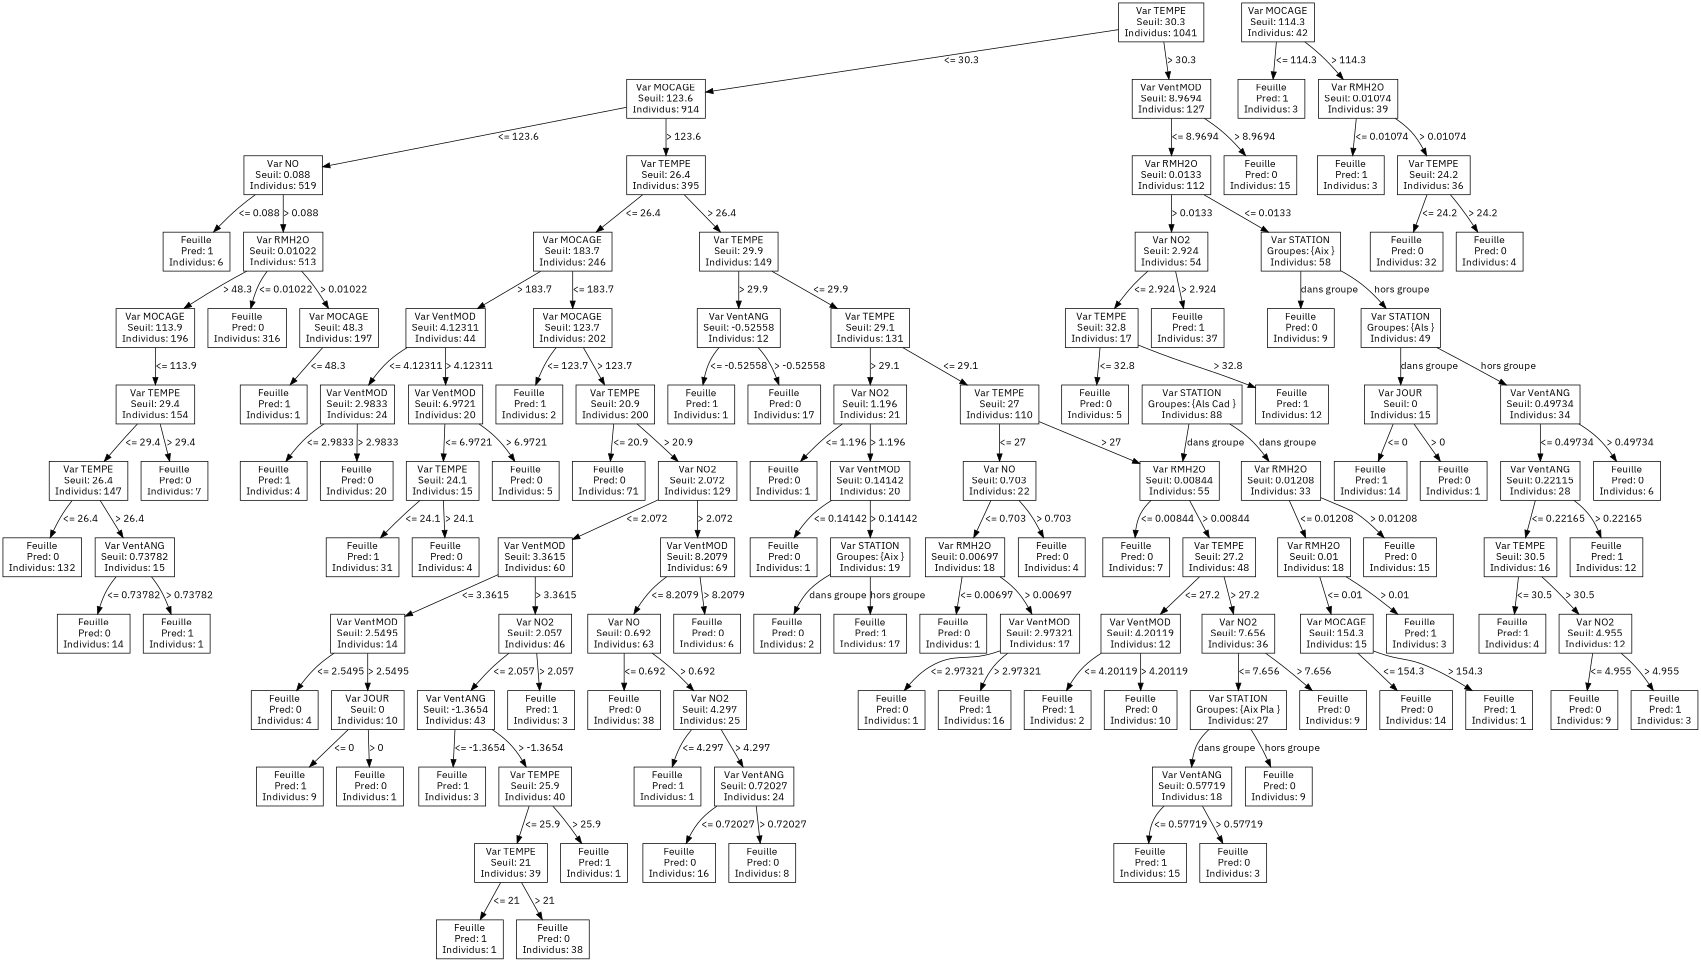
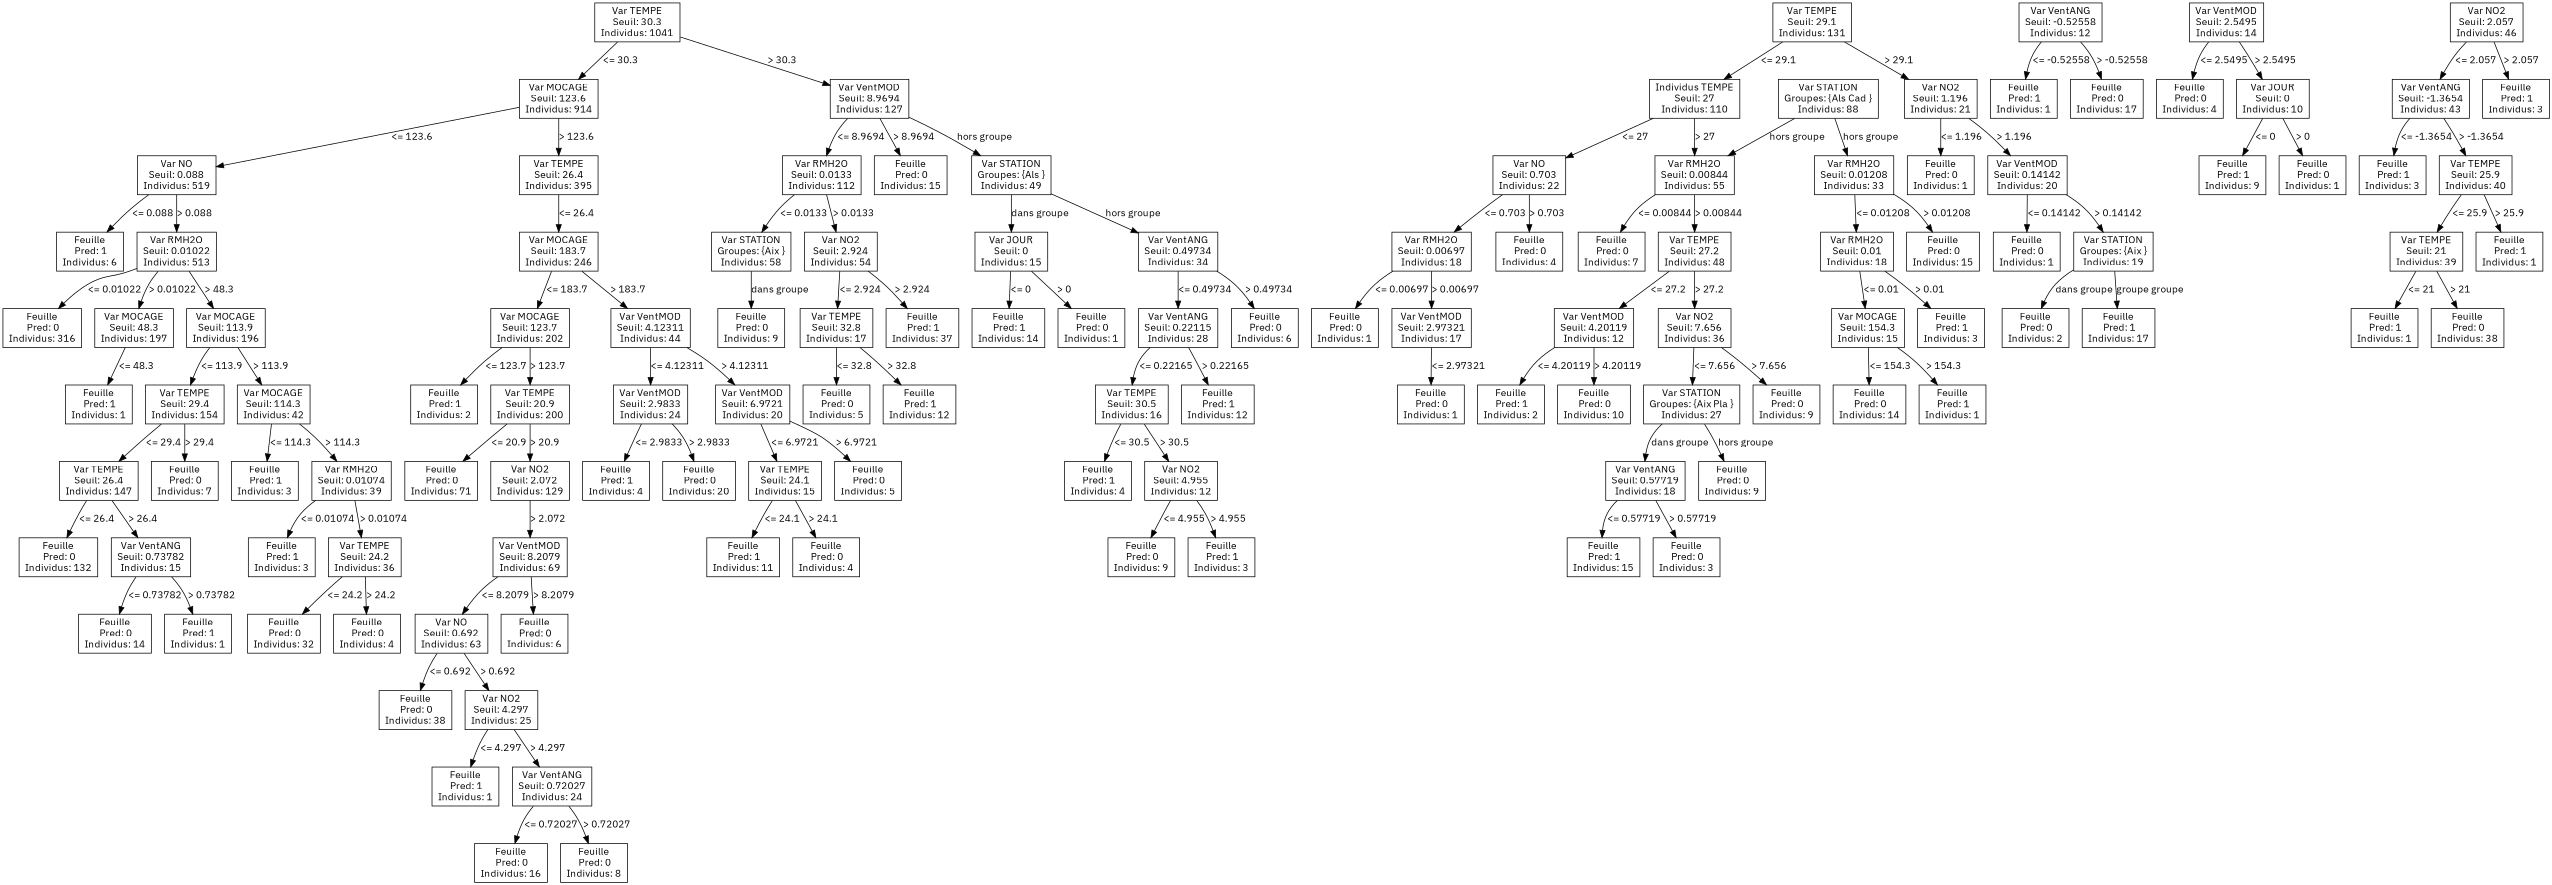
  digraph {
    fontname="IBM Plex Sans"
    node [fontname="IBM Plex Sans" shape=box]
    edge [fontname="IBM Plex Sans"]
    n1 [label="Var TEMPE\nSeuil: 30.3\nIndividus: 1041"]
    n2 [label="Var MOCAGE\nSeuil: 123.6\nIndividus: 914"]
    n3 [label="Var VentMOD\nSeuil: 8.9694\nIndividus: 127"]
    n4 [label="Var NO\nSeuil: 0.088\nIndividus: 519"]
    n5 [label="Var TEMPE\nSeuil: 26.4\nIndividus: 395"]
    n6 [label="Var RMH2O\nSeuil: 0.0133\nIndividus: 112"]
    n7 [label="Feuille\n Pred: 0\nIndividus: 15"]
    n8 [label="Feuille\n Pred: 1\nIndividus: 6"]
    n9 [label="Var RMH2O\nSeuil: 0.01022\nIndividus: 513"]
    n10 [label="Var MOCAGE\nSeuil: 183.7\nIndividus: 246"]
-   n11 [label="Var TEMPE\nSeuil: 29.9\nIndividus: 149"]
    n12 [label="Feuille\n Pred: 0\nIndividus: 316"]
    n13 [label="Var MOCAGE\nSeuil: 48.3\nIndividus: 197"]
    n14 [label="Var MOCAGE\nSeuil: 113.9\nIndividus: 196"]
    n15 [label="Feuille\n Pred: 1\nIndividus: 1"]
    n16 [label="Var TEMPE\nSeuil: 29.4\nIndividus: 154"]
    n17 [label="Var MOCAGE\nSeuil: 114.3\nIndividus: 42"]
    n18 [label="Var TEMPE\nSeuil: 26.4\nIndividus: 147"]
    n19 [label="Feuille\n Pred: 0\nIndividus: 7"]
    n20 [label="Feuille\n Pred: 1\nIndividus: 3"]
    n21 [label="Var RMH2O\nSeuil: 0.01074\nIndividus: 39"]
    n22 [label="Feuille\n Pred: 0\nIndividus: 132"]
    n23 [label="Var VentANG\nSeuil: 0.73782\nIndividus: 15"]
    n24 [label="Feuille\n Pred: 0\nIndividus: 14"]
    n25 [label="Feuille\n Pred: 1\nIndividus: 1"]
    n26 [label="Feuille\n Pred: 1\nIndividus: 3"]
    n27 [label="Var TEMPE\nSeuil: 24.2\nIndividus: 36"]
    n28 [label="Feuille\n Pred: 0\nIndividus: 32"]
    n29 [label="Feuille\n Pred: 0\nIndividus: 4"]
    n30 [label="Var MOCAGE\nSeuil: 123.7\nIndividus: 202"]
    n31 [label="Var VentMOD\nSeuil: 4.12311\nIndividus: 44"]
    n32 [label="Var TEMPE\nSeuil: 29.1\nIndividus: 131"]
    n33 [label="Var VentANG\nSeuil: -0.52558\nIndividus: 12"]
    n34 [label="Feuille\n Pred: 1\nIndividus: 2"]
    n35 [label="Var TEMPE\nSeuil: 20.9\nIndividus: 200"]
    n36 [label="Var VentMOD\nSeuil: 2.9833\nIndividus: 24"]
    n37 [label="Var VentMOD\nSeuil: 6.9721\nIndividus: 20"]
    n38 [label="Feuille\n Pred: 0\nIndividus: 71"]
    n39 [label="Var NO2\nSeuil: 2.072\nIndividus: 129"]
-   n40 [label="Var VentMOD\nSeuil: 3.3615\nIndividus: 60"]
    n41 [label="Var VentMOD\nSeuil: 8.2079\nIndividus: 69"]
    n42 [label="Var VentMOD\nSeuil: 2.5495\nIndividus: 14"]
    n43 [label="Var NO2\nSeuil: 2.057\nIndividus: 46"]
    n44 [label="Var NO\nSeuil: 0.692\nIndividus: 63"]
    n45 [label="Feuille\n Pred: 0\nIndividus: 6"]
    n46 [label="Feuille\n Pred: 0\nIndividus: 4"]
    n47 [label="Var JOUR\nSeuil: 0\nIndividus: 10"]
    n48 [label="Var VentANG\nSeuil: -1.3654\nIndividus: 43"]
    n49 [label="Feuille\n Pred: 1\nIndividus: 3"]
    n50 [label="Feuille\n Pred: 1\nIndividus: 9"]
    n51 [label="Feuille\n Pred: 0\nIndividus: 1"]
    n52 [label="Feuille\n Pred: 1\nIndividus: 3"]
    n53 [label="Var TEMPE\nSeuil: 25.9\nIndividus: 40"]
    n54 [label="Var TEMPE\nSeuil: 21\nIndividus: 39"]
    n55 [label="Feuille\n Pred: 1\nIndividus: 1"]
    n56 [label="Feuille\n Pred: 1\nIndividus: 1"]
    n57 [label="Feuille\n Pred: 0\nIndividus: 38"]
    n58 [label="Feuille\n Pred: 0\nIndividus: 38"]
    n59 [label="Var NO2\nSeuil: 4.297\nIndividus: 25"]
    n60 [label="Feuille\n Pred: 1\nIndividus: 1"]
    n61 [label="Var VentANG\nSeuil: 0.72027\nIndividus: 24"]
    n62 [label="Feuille\n Pred: 0\nIndividus: 16"]
    n63 [label="Feuille\n Pred: 0\nIndividus: 8"]
    n64 [label="Feuille\n Pred: 1\nIndividus: 4"]
    n65 [label="Feuille\n Pred: 0\nIndividus: 20"]
    n66 [label="Var TEMPE\nSeuil: 24.1\nIndividus: 15"]
    n67 [label="Feuille\n Pred: 0\nIndividus: 5"]
-   n68 [label="Feuille\n Pred: 1\nIndividus: 31"]
+   n68 [label="Feuille\n Pred: 1\nIndividus: 11"]
    n69 [label="Feuille\n Pred: 0\nIndividus: 4"]
-   n70 [label="Var TEMPE\nSeuil: 27\nIndividus: 110"]
+   n70 [label="Individus TEMPE\nSeuil: 27\nIndividus: 110"]
    n71 [label="Var NO2\nSeuil: 1.196\nIndividus: 21"]
    n72 [label="Feuille\n Pred: 1\nIndividus: 1"]
    n73 [label="Feuille\n Pred: 0\nIndividus: 17"]
    n74 [label="Var NO\nSeuil: 0.703\nIndividus: 22"]
    n75 [label="Var RMH2O\nSeuil: 0.00844\nIndividus: 55"]
    n76 [label="Feuille\n Pred: 0\nIndividus: 1"]
    n77 [label="Var VentMOD\nSeuil: 0.14142\nIndividus: 20"]
    n78 [label="Var RMH2O\nSeuil: 0.00697\nIndividus: 18"]
    n79 [label="Feuille\n Pred: 0\nIndividus: 4"]
    n80 [label="Var STATION\nGroupes: {Als Cad }\nIndividus: 88"]
    n81 [label="Var RMH2O\nSeuil: 0.01208\nIndividus: 33"]
    n82 [label="Feuille\n Pred: 0\nIndividus: 1"]
    n83 [label="Var VentMOD\nSeuil: 2.97321\nIndividus: 17"]
    n84 [label="Feuille\n Pred: 0\nIndividus: 1"]
-   n85 [label="Feuille\n Pred: 1\nIndividus: 16"]
    n86 [label="Var RMH2O\nSeuil: 0.01\nIndividus: 18"]
    n87 [label="Feuille\n Pred: 0\nIndividus: 15"]
    n88 [label="Feuille\n Pred: 0\nIndividus: 7"]
    n89 [label="Var TEMPE\nSeuil: 27.2\nIndividus: 48"]
    n90 [label="Var MOCAGE\nSeuil: 154.3\nIndividus: 15"]
    n91 [label="Feuille\n Pred: 1\nIndividus: 3"]
    n92 [label="Feuille\n Pred: 0\nIndividus: 14"]
    n93 [label="Feuille\n Pred: 1\nIndividus: 1"]
    n94 [label="Var VentMOD\nSeuil: 4.20119\nIndividus: 12"]
    n95 [label="Var NO2\nSeuil: 7.656\nIndividus: 36"]
    n96 [label="Feuille\n Pred: 1\nIndividus: 2"]
    n97 [label="Feuille\n Pred: 0\nIndividus: 10"]
    n98 [label="Var STATION\nGroupes: {Aix Pla }\nIndividus: 27"]
    n99 [label="Feuille\n Pred: 0\nIndividus: 9"]
    n100 [label="Var VentANG\nSeuil: 0.57719\nIndividus: 18"]
    n101 [label="Feuille\n Pred: 0\nIndividus: 9"]
    n102 [label="Feuille\n Pred: 1\nIndividus: 15"]
    n103 [label="Feuille\n Pred: 0\nIndividus: 3"]
    n104 [label="Feuille\n Pred: 0\nIndividus: 1"]
    n105 [label="Var STATION\nGroupes: {Aix }\nIndividus: 19"]
    n106 [label="Feuille\n Pred: 0\nIndividus: 2"]
    n107 [label="Feuille\n Pred: 1\nIndividus: 17"]
    n108 [label="Var STATION\nGroupes: {Aix }\nIndividus: 58"]
    n109 [label="Var NO2\nSeuil: 2.924\nIndividus: 54"]
    n110 [label="Feuille\n Pred: 0\nIndividus: 9"]
    n111 [label="Var STATION\nGroupes: {Als }\nIndividus: 49"]
    n112 [label="Var TEMPE\nSeuil: 32.8\nIndividus: 17"]
    n113 [label="Feuille\n Pred: 1\nIndividus: 37"]
    n114 [label="Var JOUR\nSeuil: 0\nIndividus: 15"]
    n115 [label="Var VentANG\nSeuil: 0.49734\nIndividus: 34"]
    n116 [label="Feuille\n Pred: 1\nIndividus: 14"]
    n117 [label="Feuille\n Pred: 0\nIndividus: 1"]
    n118 [label="Var VentANG\nSeuil: 0.22115\nIndividus: 28"]
    n119 [label="Feuille\n Pred: 0\nIndividus: 6"]
    n120 [label="Var TEMPE\nSeuil: 30.5\nIndividus: 16"]
    n121 [label="Feuille\n Pred: 1\nIndividus: 12"]
    n122 [label="Feuille\n Pred: 1\nIndividus: 4"]
    n123 [label="Var NO2\nSeuil: 4.955\nIndividus: 12"]
    n124 [label="Feuille\n Pred: 0\nIndividus: 9"]
    n125 [label="Feuille\n Pred: 1\nIndividus: 3"]
    n126 [label="Feuille\n Pred: 0\nIndividus: 5"]
    n127 [label="Feuille\n Pred: 1\nIndividus: 12"]
    n1 -> n2 [label="<= 30.3"]
    n1 -> n3 [label="> 30.3"]
    n2 -> n4 [label="<= 123.6"]
    n2 -> n5 [label="> 123.6"]
    n3 -> n6 [label="<= 8.9694"]
    n3 -> n7 [label="> 8.9694"]
    n4 -> n8 [label="<= 0.088"]
    n4 -> n9 [label="> 0.088"]
    n5 -> n10 [label="<= 26.4"]
-   n5 -> n11 [label="> 26.4"]
    n6 -> n108 [label="<= 0.0133"]
    n6 -> n109 [label="> 0.0133"]
    n9 -> n12 [label="<= 0.01022"]
    n9 -> n13 [label="> 0.01022"]
    n9 -> n14 [label="> 48.3"]
    n10 -> n30 [label="<= 183.7"]
    n10 -> n31 [label="> 183.7"]
-   n11 -> n32 [label="<= 29.9"]
-   n11 -> n33 [label="> 29.9"]
    n13 -> n15 [label="<= 48.3"]
    n14 -> n16 [label="<= 113.9"]
+   n14 -> n17 [label="> 113.9"]
    n16 -> n18 [label="<= 29.4"]
    n16 -> n19 [label="> 29.4"]
    n17 -> n20 [label="<= 114.3"]
    n17 -> n21 [label="> 114.3"]
    n18 -> n22 [label="<= 26.4"]
    n18 -> n23 [label="> 26.4"]
    n21 -> n26 [label="<= 0.01074"]
    n21 -> n27 [label="> 0.01074"]
    n23 -> n24 [label="<= 0.73782"]
    n23 -> n25 [label="> 0.73782"]
    n27 -> n28 [label="<= 24.2"]
    n27 -> n29 [label="> 24.2"]
    n30 -> n34 [label="<= 123.7"]
    n30 -> n35 [label="> 123.7"]
    n31 -> n36 [label="<= 4.12311"]
    n31 -> n37 [label="> 4.12311"]
    n32 -> n70 [label="<= 29.1"]
    n32 -> n71 [label="> 29.1"]
    n33 -> n72 [label="<= -0.52558"]
    n33 -> n73 [label="> -0.52558"]
    n35 -> n38 [label="<= 20.9"]
    n35 -> n39 [label="> 20.9"]
    n36 -> n64 [label="<= 2.9833"]
    n36 -> n65 [label="> 2.9833"]
    n37 -> n66 [label="<= 6.9721"]
    n37 -> n67 [label="> 6.9721"]
-   n39 -> n40 [label="<= 2.072"]
    n39 -> n41 [label="> 2.072"]
-   n40 -> n42 [label="<= 3.3615"]
-   n40 -> n43 [label="> 3.3615"]
    n41 -> n44 [label="<= 8.2079"]
    n41 -> n45 [label="> 8.2079"]
    n42 -> n46 [label="<= 2.5495"]
    n42 -> n47 [label="> 2.5495"]
    n43 -> n48 [label="<= 2.057"]
    n43 -> n49 [label="> 2.057"]
    n44 -> n58 [label="<= 0.692"]
    n44 -> n59 [label="> 0.692"]
    n47 -> n50 [label="<= 0"]
    n47 -> n51 [label="> 0"]
    n48 -> n52 [label="<= -1.3654"]
    n48 -> n53 [label="> -1.3654"]
    n53 -> n54 [label="<= 25.9"]
    n53 -> n55 [label="> 25.9"]
    n54 -> n56 [label="<= 21"]
    n54 -> n57 [label="> 21"]
    n59 -> n60 [label="<= 4.297"]
    n59 -> n61 [label="> 4.297"]
    n61 -> n62 [label="<= 0.72027"]
    n61 -> n63 [label="> 0.72027"]
    n66 -> n68 [label="<= 24.1"]
    n66 -> n69 [label="> 24.1"]
    n70 -> n74 [label="<= 27"]
    n70 -> n75 [label="> 27"]
    n71 -> n76 [label="<= 1.196"]
    n71 -> n77 [label="> 1.196"]
    n74 -> n78 [label="<= 0.703"]
    n74 -> n79 [label="> 0.703"]
    n75 -> n88 [label="<= 0.00844"]
    n75 -> n89 [label="> 0.00844"]
    n77 -> n104 [label="<= 0.14142"]
    n77 -> n105 [label="> 0.14142"]
    n78 -> n82 [label="<= 0.00697"]
    n78 -> n83 [label="> 0.00697"]
-   n80 -> n75 [label="dans groupe"]
-   n80 -> n81 [label="dans groupe"]
+   n80 -> n75 [label="hors groupe"]
+   n80 -> n81 [label="hors groupe"]
    n81 -> n86 [label="<= 0.01208"]
    n81 -> n87 [label="> 0.01208"]
    n83 -> n84 [label="<= 2.97321"]
-   n83 -> n85 [label="> 2.97321"]
    n86 -> n90 [label="<= 0.01"]
    n86 -> n91 [label="> 0.01"]
    n89 -> n94 [label="<= 27.2"]
    n89 -> n95 [label="> 27.2"]
    n90 -> n92 [label="<= 154.3"]
    n90 -> n93 [label="> 154.3"]
    n94 -> n96 [label="<= 4.20119"]
    n94 -> n97 [label="> 4.20119"]
    n95 -> n98 [label="<= 7.656"]
    n95 -> n99 [label="> 7.656"]
    n98 -> n100 [label="dans groupe"]
    n98 -> n101 [label="hors groupe"]
    n100 -> n102 [label="<= 0.57719"]
    n100 -> n103 [label="> 0.57719"]
    n105 -> n106 [label="dans groupe"]
-   n105 -> n107 [label="hors groupe"]
+   n105 -> n107 [label="groupe groupe"]
    n108 -> n110 [label="dans groupe"]
-   n108 -> n111 [label="hors groupe"]
+   n3 -> n111 [label="hors groupe"]
    n109 -> n112 [label="<= 2.924"]
    n109 -> n113 [label="> 2.924"]
    n111 -> n114 [label="dans groupe"]
    n111 -> n115 [label="hors groupe"]
    n112 -> n126 [label="<= 32.8"]
    n112 -> n127 [label="> 32.8"]
    n114 -> n116 [label="<= 0"]
    n114 -> n117 [label="> 0"]
    n115 -> n118 [label="<= 0.49734"]
    n115 -> n119 [label="> 0.49734"]
    n118 -> n120 [label="<= 0.22165"]
    n118 -> n121 [label="> 0.22165"]
    n120 -> n122 [label="<= 30.5"]
    n120 -> n123 [label="> 30.5"]
    n123 -> n124 [label="<= 4.955"]
    n123 -> n125 [label="> 4.955"]
  }
